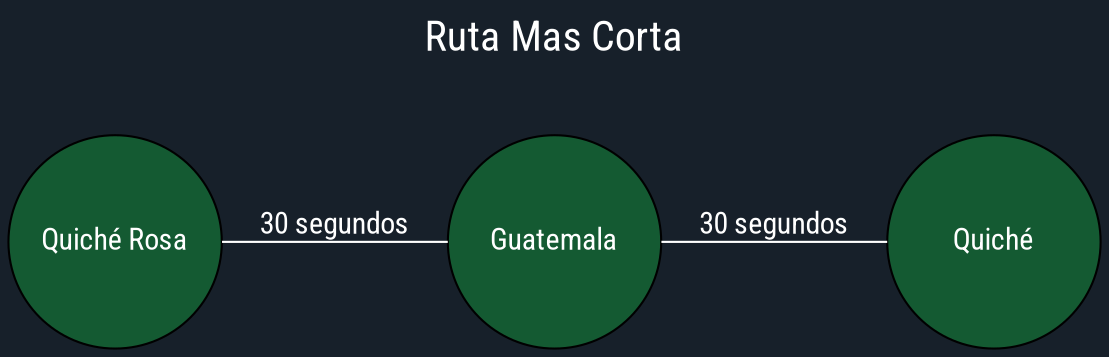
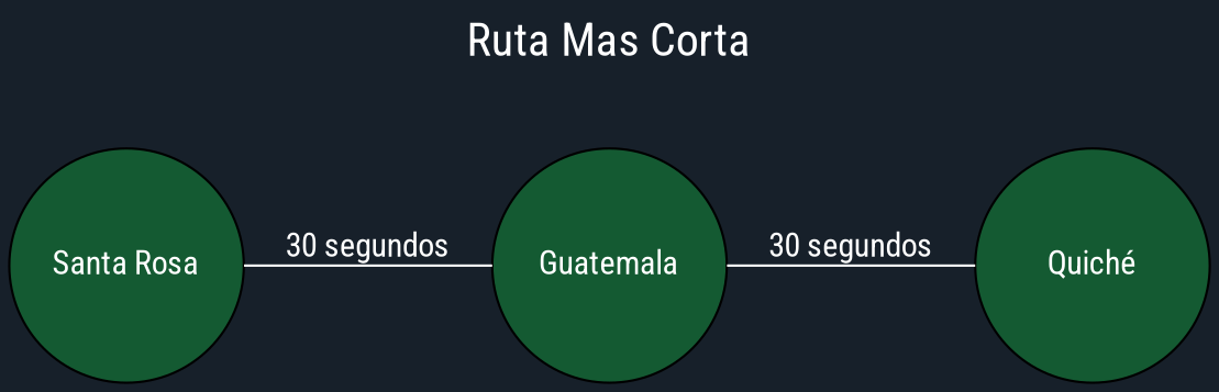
  graph {
    bgcolor="#17202a"
    fontcolor=white
    fontsize=20
    label="Ruta Mas Corta"
    labelloc=t
    rankdir=LR
    fontname="Roboto Condensed"
    node [fillcolor="#145a32" fixedsize=true fontcolor=white shape=circle style=filled fontname="Roboto Condensed"]
    edge [color=white fontcolor=white fontname="Roboto Condensed"]
-   "Santa Rosa" [width=1.4 label="Quiché Rosa"]
+   "Santa Rosa" [width=1.4]
    Guatemala [width=1.4]
    "Quiché" [width=1.4]
    "Santa Rosa" -- Guatemala [label="30 segundos"]
    Guatemala -- "Quiché" [label="30 segundos"]
  }
